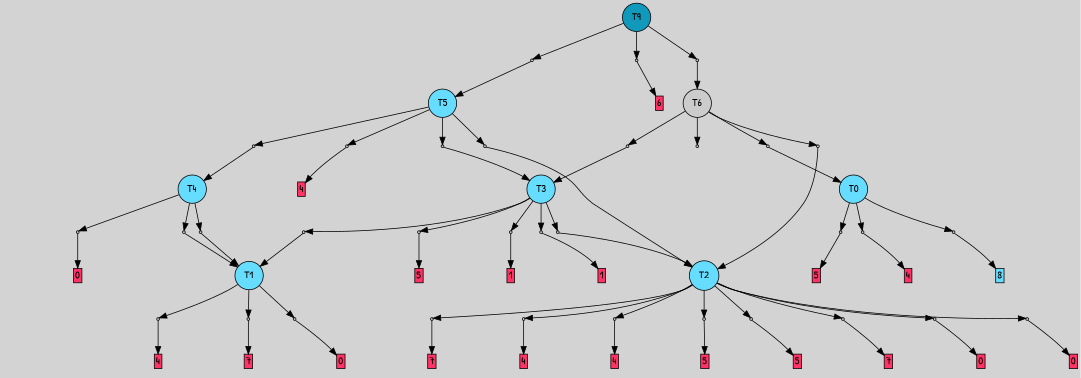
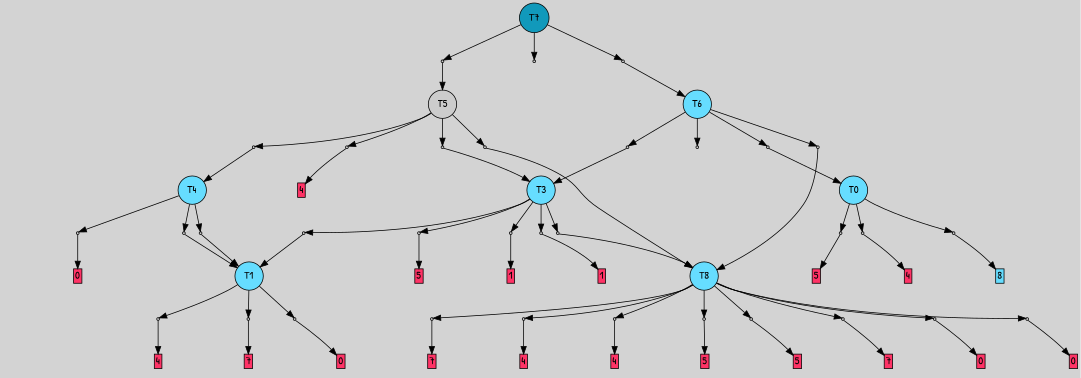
  digraph {
    bgcolor=lightgray
    fontname="Patrick Hand"
    node [fontname="Patrick Hand" shape=box style=filled]
    edge [fontname="Patrick Hand"]
-   T7 [fillcolor="#1199bb" shape=circle label=T9]
+   T7 [fillcolor="#1199bb" shape=circle]
    P30 [fillcolor="#cccccc" shape=point]
    P31 [fillcolor="#cccccc" shape=point]
    P32 [fillcolor="#cccccc" shape=point]
    T0 [fillcolor="#66ddff" shape=circle]
    P0 [fillcolor="#cccccc" shape=point]
    P1 [fillcolor="#cccccc" shape=point]
    P2 [fillcolor="#cccccc" shape=point]
    n9 [label="2|0&4|0#3|5&#92;n" style=invis]
    n10 [fillcolor="#ff3366" height=0 label=5 margin=0.03 width=0]
    n11 [label="2|0&3|6#2|4&#92;n" style=invis]
    n12 [fillcolor="#ff3366" height=0 label=4 margin=0.03 width=0]
    n13 [label="2|0&3|7#1|2&#92;n" style=invis]
    n14 [fillcolor="#66ddff" height=0 label=8 margin=0.03 width=0]
    T1 [fillcolor="#66ddff" shape=circle]
    P3 [fillcolor="#cccccc" shape=point]
    P4 [fillcolor="#cccccc" shape=point]
    P5 [fillcolor="#cccccc" shape=point]
    n19 [label="2|0&3|1#4|6&#92;n" style=invis]
    n20 [fillcolor="#ff3366" height=0 label=7 margin=0.03 width=0]
    n21 [label="5|0&0|0#3|0&#92;n" style=invis]
    n22 [fillcolor="#ff3366" height=0 label=0 margin=0.03 width=0]
    n23 [label="0|0&1|3#0|2&#92;n" style=invis]
    n24 [fillcolor="#ff3366" height=0 label=4 margin=0.03 width=0]
-   T2 [fillcolor="#66ddff" shape=circle]
+   T2 [fillcolor="#66ddff" shape=circle label=T8]
    P6 [fillcolor="#cccccc" shape=point]
    P7 [fillcolor="#cccccc" shape=point]
    P8 [fillcolor="#cccccc" shape=point]
    P9 [fillcolor="#cccccc" shape=point]
    P10 [fillcolor="#cccccc" shape=point]
    P11 [fillcolor="#cccccc" shape=point]
    P12 [fillcolor="#cccccc" shape=point]
    P13 [fillcolor="#cccccc" shape=point]
    n34 [label="2|0&3|1#4|6&#92;n" style=invis]
    n35 [fillcolor="#ff3366" height=0 label=7 margin=0.03 width=0]
    n36 [label="0|0&0|0#3|0&#92;n" style=invis]
    n37 [fillcolor="#ff3366" height=0 label=0 margin=0.03 width=0]
    n38 [label="5|0&2|2#1|4&#92;n" style=invis]
    n39 [fillcolor="#ff3366" height=0 label=0 margin=0.03 width=0]
    n40 [label="1|0&1|1#0|2&#92;n" style=invis]
    n41 [fillcolor="#ff3366" height=0 label=7 margin=0.03 width=0]
    n42 [label="2|0&3|0#2|4&#92;n" style=invis]
    n43 [fillcolor="#ff3366" height=0 label=4 margin=0.03 width=0]
    n44 [label="2|0&1|1#3|3&#92;n" style=invis]
    n45 [fillcolor="#ff3366" height=0 label=4 margin=0.03 width=0]
    n46 [label="1|0&3|5#0|4&#92;n" style=invis]
    n47 [fillcolor="#ff3366" height=0 label=5 margin=0.03 width=0]
    n48 [label="3|0&3|5#0|5&#92;n" style=invis]
    n49 [fillcolor="#ff3366" height=0 label=5 margin=0.03 width=0]
    T3 [fillcolor="#66ddff" shape=circle]
    P14 [fillcolor="#cccccc" shape=point]
    P15 [fillcolor="#cccccc" shape=point]
    P16 [fillcolor="#cccccc" shape=point]
    P17 [fillcolor="#cccccc" shape=point]
    P18 [fillcolor="#cccccc" shape=point]
    n56 [label="4|0&4|0#4|0&#92;n" style=invis]
    n57 [label="8|0&3|7#3|2&#92;n" style=invis]
    n58 [fillcolor="#ff3366" height=0 label=1 margin=0.03 width=0]
    n59 [label="8|0&2|0#3|3&#92;n" style=invis]
    n60 [label="3|0&3|5#0|5&#92;n" style=invis]
    n61 [fillcolor="#ff3366" height=0 label=5 margin=0.03 width=0]
    n62 [label="2|0&1|0#3|5&#92;n" style=invis]
    n63 [fillcolor="#ff3366" height=0 label=1 margin=0.03 width=0]
    T4 [fillcolor="#66ddff" shape=circle]
    P19 [fillcolor="#cccccc" shape=point]
    P20 [fillcolor="#cccccc" shape=point]
    P21 [fillcolor="#cccccc" shape=point]
    n68 [label="1|0&0|4#2|4&#92;n" style=invis]
    n69 [label="8|0&3|0#2|2&#92;n" style=invis]
    n70 [label="7|0&2|2#1|5&#92;n" style=invis]
    n71 [fillcolor="#ff3366" height=0 label=0 margin=0.03 width=0]
-   T5 [fillcolor="#66ddff" shape=circle]
+   T5 [fillcolor="#cccccc" shape=circle]
    P22 [fillcolor="#cccccc" shape=point]
    P23 [fillcolor="#cccccc" shape=point]
    P24 [fillcolor="#cccccc" shape=point]
    P25 [fillcolor="#cccccc" shape=point]
    n77 [label="2|0&4|0#2|4&#92;n" style=invis]
    n78 [label="8|0&2|0#2|3&#92;n" style=invis]
    n79 [label="1|0&4|7#4|1&#92;n" style=invis]
    n80 [label="2|0&3|0#2|4&#92;n" style=invis]
    n81 [fillcolor="#ff3366" height=0 label=4 margin=0.03 width=0]
-   T6 [fillcolor="#cccccc" shape=circle]
+   T6 [fillcolor="#66ddff" shape=circle]
    P26 [fillcolor="#cccccc" shape=point]
    P27 [fillcolor="#cccccc" shape=point]
    P28 [fillcolor="#cccccc" shape=point]
    P29 [fillcolor="#cccccc" shape=point]
    n87 [label="2|0&3|2#1|5&#92;n" style=invis]
    n88 [label="8|0&3|7#2|2&#92;n" style=invis]
    n89 [label="8|0&2|6#3|3&#92;n" style=invis]
    n90 [label="1|0&4|2#2|1&#92;n" style=invis]
    n91 [label="1|0&4|2#1|2&#92;n" style=invis]
    n92 [label="2|0&3|2#3|5&#92;n" style=invis]
-   n93 [fillcolor="#ff3366" height=0 label=6 margin=0.03 width=0]
    n94 [label="2|0&1|5#2|4&#92;n" style=invis]
    subgraph sub_1 {
      rank=same
      T7
    }
    T7 -> P30
    T7 -> P31
    T7 -> P32
    P30 -> T5
    P30 -> n91 [style=invis]
    P31 -> n92 [style=invis]
-   P31 -> n93
    P32 -> T6
    P32 -> n94 [style=invis]
    T0 -> P0
    T0 -> P1
    T0 -> P2
    P0 -> n9 [style=invis]
    P0 -> n10
    P1 -> n11 [style=invis]
    P1 -> n12
    P2 -> n13 [style=invis]
    P2 -> n14
    T1 -> P3
    T1 -> P4
    T1 -> P5
    P3 -> n19 [style=invis]
    P3 -> n20
    P4 -> n21 [style=invis]
    P4 -> n22
    P5 -> n23 [style=invis]
    P5 -> n24
    T2 -> P6
    T2 -> P7
    T2 -> P8
    T2 -> P9
    T2 -> P10
    T2 -> P11
    T2 -> P12
    T2 -> P13
    P6 -> n34 [style=invis]
    P6 -> n35
    P7 -> n36 [style=invis]
    P7 -> n37
    P8 -> n38 [style=invis]
    P8 -> n39
    P9 -> n40 [style=invis]
    P9 -> n41
    P10 -> n42 [style=invis]
    P10 -> n43
    P11 -> n44 [style=invis]
    P11 -> n45
    P12 -> n46 [style=invis]
    P12 -> n47
    P13 -> n48 [style=invis]
    P13 -> n49
    T3 -> P14
    T3 -> P15
    T3 -> P16
    T3 -> P17
    T3 -> P18
    P14 -> T1
    P14 -> n56 [style=invis]
    P15 -> n57 [style=invis]
    P15 -> n58
    P16 -> T2
    P16 -> n59 [style=invis]
    P17 -> n60 [style=invis]
    P17 -> n61
    P18 -> n62 [style=invis]
    P18 -> n63
    T4 -> P19
    T4 -> P20
    T4 -> P21
    P19 -> T1
    P19 -> n68 [style=invis]
    P20 -> T1
    P20 -> n69 [style=invis]
    P21 -> n70 [style=invis]
    P21 -> n71
    T5 -> P22
    T5 -> P23
    T5 -> P24
    T5 -> P25
    P22 -> T4
    P22 -> n77 [style=invis]
    P23 -> T2
    P23 -> n78 [style=invis]
    P24 -> T3
    P24 -> n79 [style=invis]
    P25 -> n80 [style=invis]
    P25 -> n81
    T6 -> P26
    T6 -> P27
    T6 -> P28
    T6 -> P29
    P26 -> n87 [style=invis]
    P27 -> T0
    P27 -> n88 [style=invis]
    P28 -> T2
    P28 -> n89 [style=invis]
    P29 -> T3
    P29 -> n90 [style=invis]
  }
